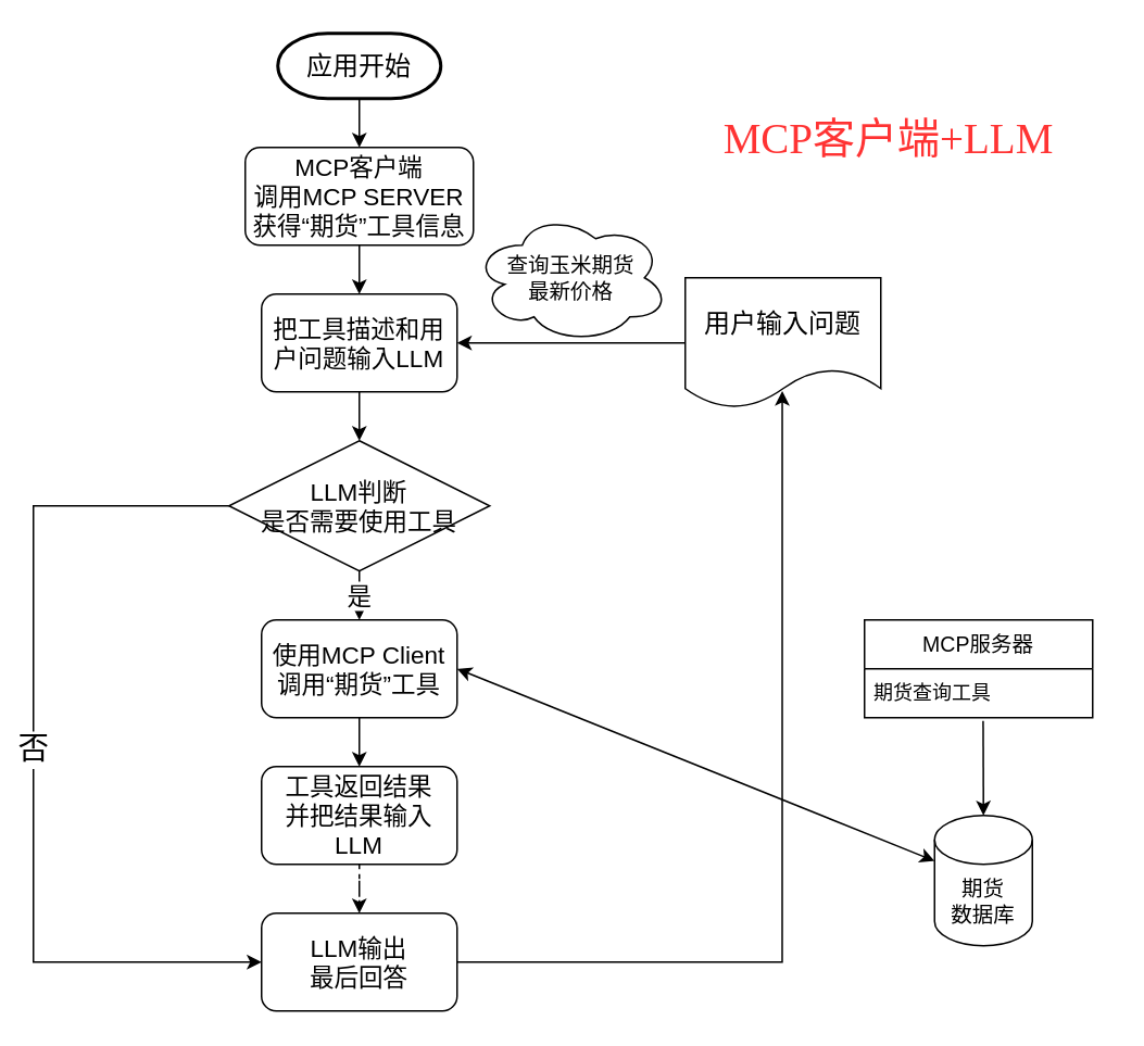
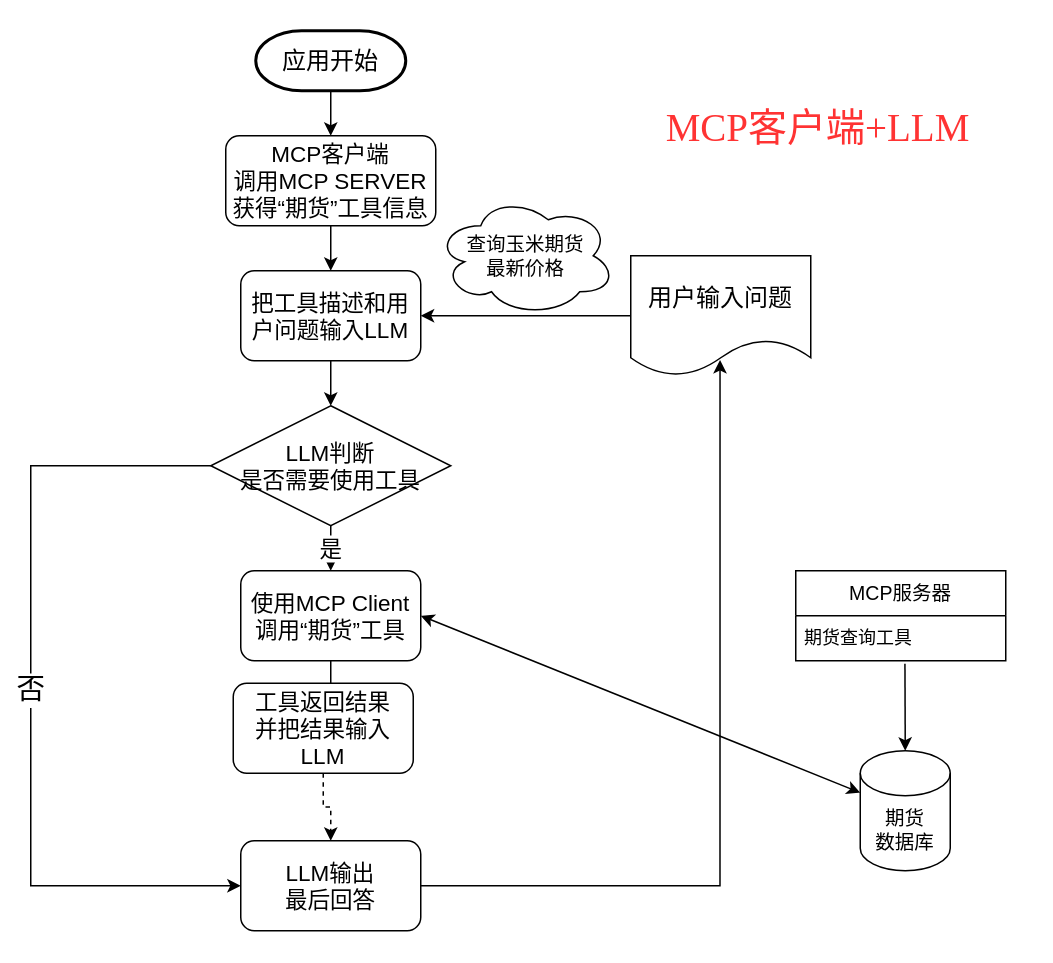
  <mxCell id="0" />
  <mxCell id="1" parent="0" />
  <mxCell id="2" value="&lt;font style=&quot;font-size: 15px;&quot;&gt;是&lt;/font&gt;" style="edgeStyle=orthogonalEdgeStyle;rounded=0;orthogonalLoop=1;jettySize=auto;html=1;entryX=0.5;entryY=0;entryDx=0;entryDy=0;" edge="1" parent="1" source="4" target="6"><mxGeometry relative="1" as="geometry" /></mxCell>
  <mxCell id="3" value="&lt;font style=&quot;font-size: 19px;&quot;&gt;否&lt;/font&gt;" style="edgeStyle=orthogonalEdgeStyle;rounded=0;orthogonalLoop=1;jettySize=auto;html=1;entryX=0;entryY=0.5;entryDx=0;entryDy=0;" edge="1" parent="1" source="4" target="11"><mxGeometry relative="1" as="geometry"><mxPoint x="10" y="580" as="targetPoint" /><Array as="points"><mxPoint x="20" y="310" /><mxPoint x="20" y="590" /></Array></mxGeometry></mxCell>
  <mxCell id="4" value="&lt;font style=&quot;font-size: 15px;&quot;&gt;LLM判断&lt;/font&gt;&lt;div&gt;&lt;font style=&quot;font-size: 15px;&quot;&gt;是否需要使用工具&lt;/font&gt;&lt;/div&gt;" style="rhombus;whiteSpace=wrap;html=1;" parent="1" vertex="1"><mxGeometry x="140" y="270" width="160" height="80" as="geometry" /></mxCell>
  <mxCell id="5" style="edgeStyle=orthogonalEdgeStyle;rounded=0;orthogonalLoop=1;jettySize=auto;html=1;entryX=0.5;entryY=0;entryDx=0;entryDy=0;" edge="1" parent="1" source="6" target="8"><mxGeometry relative="1" as="geometry" /></mxCell>
  <mxCell id="6" value="&lt;font style=&quot;font-size: 15px;&quot;&gt;使用MCP Client&lt;/font&gt;&lt;div&gt;&lt;font style=&quot;font-size: 15px;&quot;&gt;调用“期货”工具&lt;/font&gt;&lt;/div&gt;" style="rounded=1;whiteSpace=wrap;html=1;" vertex="1" parent="1"><mxGeometry x="160" y="380" width="120" height="60" as="geometry" /></mxCell>
  <mxCell id="7" style="edgeStyle=orthogonalEdgeStyle;rounded=0;orthogonalLoop=1;jettySize=auto;html=1;entryX=0.5;entryY=0;entryDx=0;entryDy=0;dashed=1;" edge="1" parent="1" source="8" target="11"><mxGeometry relative="1" as="geometry" /></mxCell>
- <mxCell id="8" value="&lt;span style=&quot;font-size: 15px;&quot;&gt;工具返回结果&lt;/span&gt;&lt;div&gt;&lt;span style=&quot;font-size: 15px;&quot;&gt;并把结果输入LLM&lt;/span&gt;&lt;/div&gt;" style="rounded=1;whiteSpace=wrap;html=1;" vertex="1" parent="1"><mxGeometry x="160" y="470" width="120" height="60" as="geometry" /></mxCell>
+ <mxCell id="8" value="&lt;span style=&quot;font-size: 15px;&quot;&gt;工具返回结果&lt;/span&gt;&lt;div&gt;&lt;span style=&quot;font-size: 15px;&quot;&gt;并把结果输入LLM&lt;/span&gt;&lt;/div&gt;" style="rounded=1;whiteSpace=wrap;html=1;" vertex="1" parent="1"><mxGeometry x="155" y="455" width="120" height="60" as="geometry" /></mxCell>
  <mxCell id="9" style="edgeStyle=orthogonalEdgeStyle;rounded=0;orthogonalLoop=1;jettySize=auto;html=1;entryX=0.5;entryY=0;entryDx=0;entryDy=0;" edge="1" parent="1" source="10" target="4"><mxGeometry relative="1" as="geometry" /></mxCell>
  <mxCell id="10" value="&lt;span style=&quot;font-size: 15px;&quot;&gt;把工具描述和用户问题输入LLM&lt;/span&gt;" style="rounded=1;whiteSpace=wrap;html=1;" vertex="1" parent="1"><mxGeometry x="160" y="180" width="120" height="60" as="geometry" /></mxCell>
  <mxCell id="11" value="&lt;span style=&quot;font-size: 15px;&quot;&gt;LLM输出&lt;/span&gt;&lt;div&gt;&lt;span style=&quot;font-size: 15px;&quot;&gt;最后回答&lt;/span&gt;&lt;/div&gt;" style="rounded=1;whiteSpace=wrap;html=1;" vertex="1" parent="1"><mxGeometry x="160" y="560" width="120" height="60" as="geometry" /></mxCell>
  <mxCell id="12" style="edgeStyle=orthogonalEdgeStyle;rounded=0;orthogonalLoop=1;jettySize=auto;html=1;entryX=0.5;entryY=0;entryDx=0;entryDy=0;" edge="1" parent="1" source="13" target="10"><mxGeometry relative="1" as="geometry" /></mxCell>
  <mxCell id="13" value="&lt;span style=&quot;font-size: 15px;&quot;&gt;MCP客户端&lt;/span&gt;&lt;div&gt;&lt;span style=&quot;font-size: 15px;&quot;&gt;调用MCP SERVER获得“期货”工具信息&lt;/span&gt;&lt;/div&gt;" style="rounded=1;whiteSpace=wrap;html=1;" vertex="1" parent="1"><mxGeometry x="150" y="90" width="140" height="60" as="geometry" /></mxCell>
  <mxCell id="14" style="edgeStyle=orthogonalEdgeStyle;rounded=0;orthogonalLoop=1;jettySize=auto;html=1;entryX=1;entryY=0.5;entryDx=0;entryDy=0;" edge="1" parent="1" source="15" target="10"><mxGeometry relative="1" as="geometry" /></mxCell>
  <mxCell id="15" value="&lt;font style=&quot;font-size: 16px;&quot;&gt;用户输入问题&lt;/font&gt;" style="shape=document;whiteSpace=wrap;html=1;boundedLbl=1;" vertex="1" parent="1"><mxGeometry x="420" y="170" width="120" height="80" as="geometry" /></mxCell>
  <mxCell id="16" style="edgeStyle=orthogonalEdgeStyle;rounded=0;orthogonalLoop=1;jettySize=auto;html=1;entryX=0.496;entryY=0.868;entryDx=0;entryDy=0;entryPerimeter=0;" edge="1" parent="1" source="11" target="15"><mxGeometry relative="1" as="geometry" /></mxCell>
  <mxCell id="17" style="edgeStyle=orthogonalEdgeStyle;rounded=0;orthogonalLoop=1;jettySize=auto;html=1;entryX=0.5;entryY=0;entryDx=0;entryDy=0;" edge="1" parent="1" source="18" target="13"><mxGeometry relative="1" as="geometry" /></mxCell>
  <mxCell id="18" value="&lt;font style=&quot;font-size: 16px;&quot;&gt;应用开始&lt;/font&gt;" style="strokeWidth=2;html=1;shape=mxgraph.flowchart.terminator;whiteSpace=wrap;" vertex="1" parent="1"><mxGeometry x="170" y="20" width="100" height="40" as="geometry" /></mxCell>
  <mxCell id="19" value="&lt;font style=&quot;font-size: 13px;&quot;&gt;查询玉米期货&lt;/font&gt;&lt;div&gt;&lt;font style=&quot;font-size: 13px;&quot;&gt;最新价格&lt;/font&gt;&lt;/div&gt;" style="ellipse;shape=cloud;whiteSpace=wrap;html=1;" vertex="1" parent="1"><mxGeometry x="290" y="130" width="120" height="80" as="geometry" /></mxCell>
  <mxCell id="20" value="&lt;font style=&quot;font-size: 13px;&quot;&gt;MCP服务器&lt;/font&gt;" style="swimlane;fontStyle=0;childLayout=stackLayout;horizontal=1;startSize=30;horizontalStack=0;resizeParent=1;resizeParentMax=0;resizeLast=0;collapsible=1;marginBottom=0;whiteSpace=wrap;html=1;" vertex="1" parent="1"><mxGeometry x="530" y="380" width="140" height="60" as="geometry" /></mxCell>
  <mxCell id="21" value="期货查询工具" style="text;strokeColor=none;fillColor=none;align=left;verticalAlign=middle;spacingLeft=4;spacingRight=4;overflow=hidden;points=[[0,0.5],[1,0.5]];portConstraint=eastwest;rotatable=0;whiteSpace=wrap;html=1;" vertex="1" parent="20"><mxGeometry y="30" width="140" height="30" as="geometry" /></mxCell>
  <mxCell id="22" value="" style="endArrow=classic;startArrow=classic;html=1;rounded=0;exitX=1;exitY=0.5;exitDx=0;exitDy=0;" edge="1" parent="1" source="6" target="23"><mxGeometry width="50" height="50" relative="1" as="geometry"><mxPoint x="340" y="340" as="sourcePoint" /><mxPoint x="390" y="290" as="targetPoint" /></mxGeometry></mxCell>
  <mxCell id="23" value="&lt;font style=&quot;font-size: 13px;&quot;&gt;期货&lt;/font&gt;&lt;div&gt;&lt;font style=&quot;font-size: 13px;&quot;&gt;数据库&lt;/font&gt;&lt;/div&gt;" style="shape=cylinder3;whiteSpace=wrap;html=1;boundedLbl=1;backgroundOutline=1;size=15;" vertex="1" parent="1"><mxGeometry x="573" y="500" width="60" height="80" as="geometry" /></mxCell>
  <mxCell id="24" value="" style="endArrow=classic;html=1;rounded=0;exitX=0.52;exitY=1.067;exitDx=0;exitDy=0;exitPerimeter=0;entryX=0.5;entryY=0;entryDx=0;entryDy=0;entryPerimeter=0;" edge="1" parent="1" source="21" target="23"><mxGeometry width="50" height="50" relative="1" as="geometry"><mxPoint x="340" y="340" as="sourcePoint" /><mxPoint x="390" y="290" as="targetPoint" /></mxGeometry></mxCell>
  <mxCell id="25" value="MCP客户端+LLM" style="text;strokeColor=none;align=center;fillColor=none;html=1;verticalAlign=middle;whiteSpace=wrap;rounded=0;fontFamily=Comic Sans MS;fontSize=26;fontColor=#FF3333;" vertex="1" parent="1"><mxGeometry x="410" y="50" width="270" height="70" as="geometry" /></mxCell>
